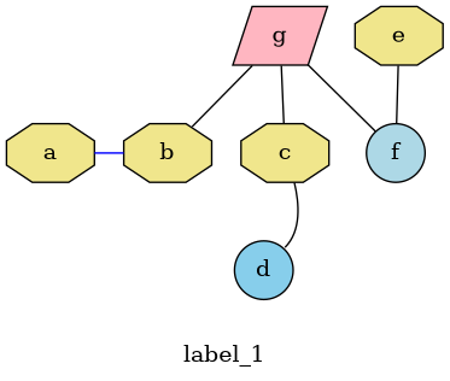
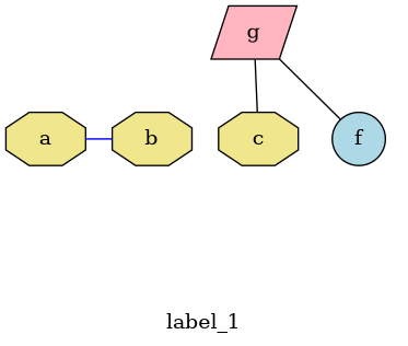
  strict graph {
    color=red
    label=label_1
    node [fillcolor=khaki shape=octagon style=filled]
    a
    b
    c
-   d [fillcolor=skyblue shape=circle]
    g [fillcolor=lightpink shape=parallelogram]
    f [fillcolor=lightblue shape=circle]
-   e
    subgraph sub_1 {
      rank=same
      a
      b
      c
    }
    a -- b [color=blue]
-   c -- d [headport=ne]
-   g -- b
    g -- c
    g -- f
-   e -- f
  }
